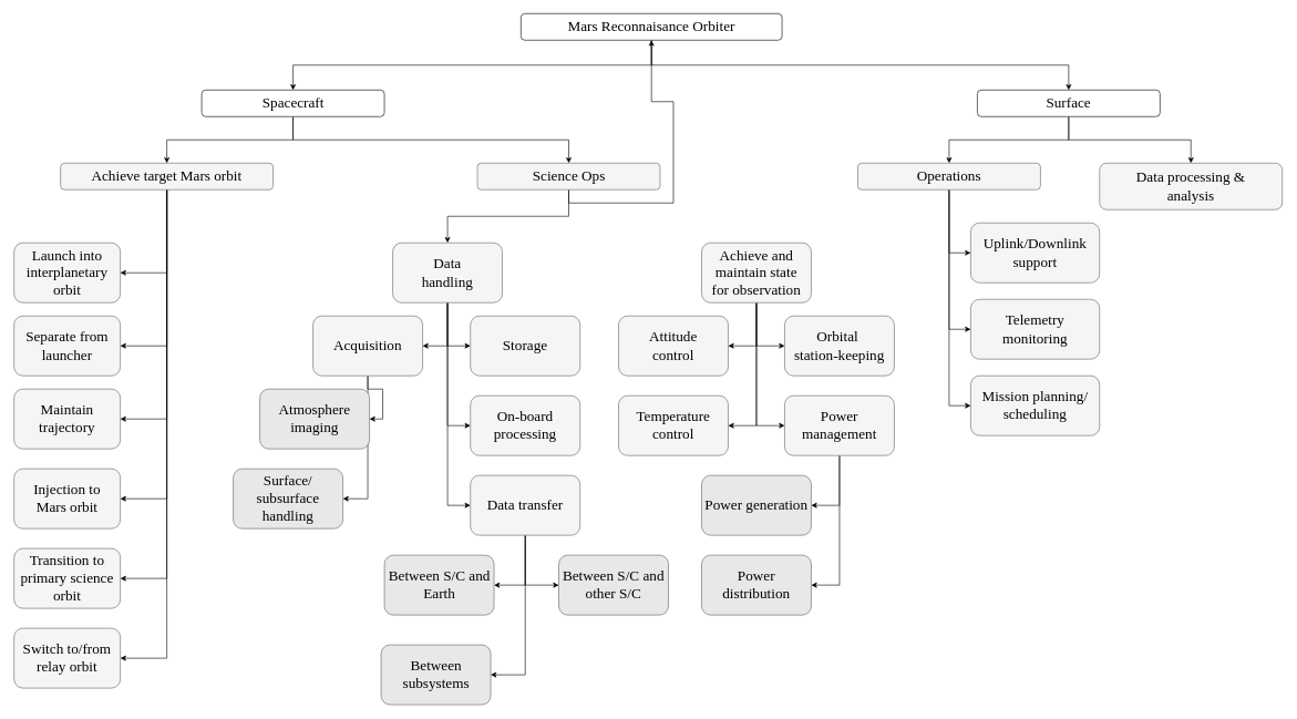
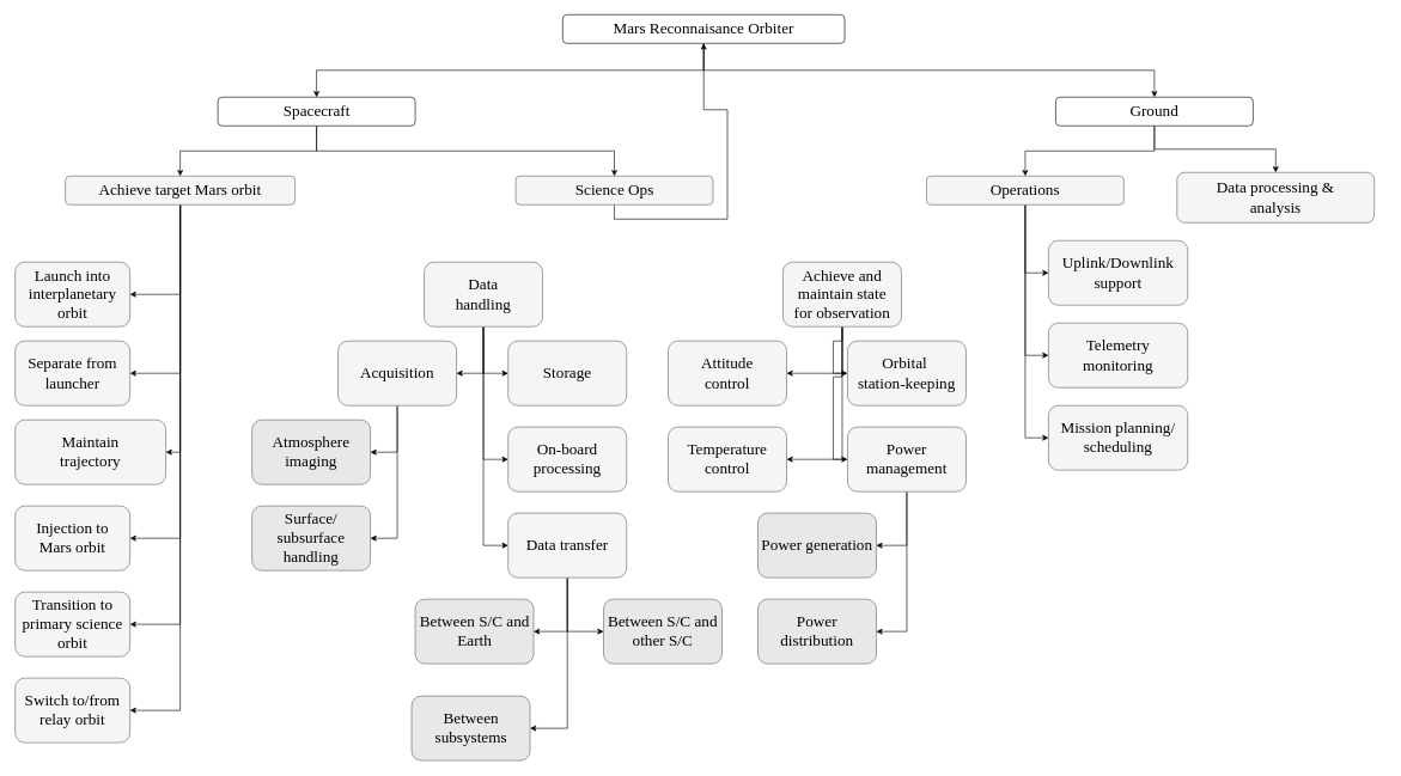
  <mxCell id="0" style=";html=1;" />
  <mxCell id="1" style=";html=1;" parent="0" />
  <mxCell id="2" style="edgeStyle=orthogonalEdgeStyle;rounded=0;orthogonalLoop=1;jettySize=auto;html=1;exitX=0.5;exitY=1;exitDx=0;exitDy=0;entryX=0.5;entryY=0;entryDx=0;entryDy=0;" edge="1" parent="1" source="4" target="56"><mxGeometry relative="1" as="geometry" /></mxCell>
  <mxCell id="3" style="edgeStyle=orthogonalEdgeStyle;rounded=0;orthogonalLoop=1;jettySize=auto;html=1;exitX=0.5;exitY=1;exitDx=0;exitDy=0;entryX=0.5;entryY=0;entryDx=0;entryDy=0;" edge="1" parent="1" source="4" target="53"><mxGeometry relative="1" as="geometry" /></mxCell>
  <mxCell id="4" value="Mars Reconnaisance Orbiter" style="whiteSpace=wrap;html=1;rounded=1;shadow=0;strokeWidth=1;fontSize=22;align=center;fontFamily=CMU Serif;fontSource=https%3A%2F%2Ffont.download%2Ffont%2Fcmu-serif;" parent="1" vertex="1"><mxGeometry x="783" y="20" width="393" height="40" as="geometry" /></mxCell>
- <mxCell id="5" style="edgeStyle=orthogonalEdgeStyle;rounded=0;orthogonalLoop=1;jettySize=auto;html=1;exitX=0.5;exitY=1;exitDx=0;exitDy=0;entryX=0.5;entryY=0;entryDx=0;entryDy=0;" edge="1" parent="1" source="7" target="23"><mxGeometry relative="1" as="geometry" /></mxCell>
  <mxCell id="6" style="edgeStyle=orthogonalEdgeStyle;rounded=0;orthogonalLoop=1;jettySize=auto;html=1;exitX=0.5;exitY=1;exitDx=0;exitDy=0;" edge="1" parent="1" source="7" target="4"><mxGeometry relative="1" as="geometry" /></mxCell>
  <mxCell id="7" value="Science Ops" style="whiteSpace=wrap;html=1;rounded=1;shadow=0;strokeWidth=1;fontSize=22;align=center;fillColor=#f5f5f5;strokeColor=#666666;fontFamily=CMU Serif;fontSource=https%3A%2F%2Ffont.download%2Ffont%2Fcmu-serif;" parent="1" vertex="1"><mxGeometry x="717.5" y="245" width="275" height="40" as="geometry" /></mxCell>
  <mxCell id="8" style="edgeStyle=orthogonalEdgeStyle;rounded=0;orthogonalLoop=1;jettySize=auto;html=1;exitX=0.5;exitY=1;exitDx=0;exitDy=0;entryX=1;entryY=0.5;entryDx=0;entryDy=0;" edge="1" parent="1" source="14" target="16"><mxGeometry relative="1" as="geometry" /></mxCell>
  <mxCell id="9" style="edgeStyle=orthogonalEdgeStyle;rounded=0;orthogonalLoop=1;jettySize=auto;html=1;exitX=0.5;exitY=1;exitDx=0;exitDy=0;entryX=1;entryY=0.5;entryDx=0;entryDy=0;" edge="1" parent="1" source="14" target="15"><mxGeometry relative="1" as="geometry" /></mxCell>
  <mxCell id="10" style="edgeStyle=orthogonalEdgeStyle;rounded=0;orthogonalLoop=1;jettySize=auto;html=1;exitX=0.5;exitY=1;exitDx=0;exitDy=0;entryX=1;entryY=0.5;entryDx=0;entryDy=0;" edge="1" parent="1" source="14" target="17"><mxGeometry relative="1" as="geometry" /></mxCell>
  <mxCell id="11" style="edgeStyle=orthogonalEdgeStyle;rounded=0;orthogonalLoop=1;jettySize=auto;html=1;exitX=0.5;exitY=1;exitDx=0;exitDy=0;entryX=1;entryY=0.5;entryDx=0;entryDy=0;" edge="1" parent="1" source="14" target="18"><mxGeometry relative="1" as="geometry" /></mxCell>
  <mxCell id="12" style="edgeStyle=orthogonalEdgeStyle;rounded=0;orthogonalLoop=1;jettySize=auto;html=1;exitX=0.5;exitY=1;exitDx=0;exitDy=0;entryX=1;entryY=0.5;entryDx=0;entryDy=0;" edge="1" parent="1" source="14" target="62"><mxGeometry relative="1" as="geometry" /></mxCell>
  <mxCell id="13" style="edgeStyle=orthogonalEdgeStyle;rounded=0;orthogonalLoop=1;jettySize=auto;html=1;exitX=0.5;exitY=1;exitDx=0;exitDy=0;entryX=1;entryY=0.5;entryDx=0;entryDy=0;" edge="1" parent="1" source="14" target="67"><mxGeometry relative="1" as="geometry" /></mxCell>
  <mxCell id="14" value="Achieve target Mars orbit" style="whiteSpace=wrap;html=1;rounded=1;shadow=0;strokeWidth=1;fontSize=22;align=center;fillColor=#f5f5f5;strokeColor=#666666;fontFamily=CMU Serif;fontSource=https%3A%2F%2Ffont.download%2Ffont%2Fcmu-serif;" parent="1" vertex="1"><mxGeometry x="90" y="245" width="320" height="40" as="geometry" /></mxCell>
  <mxCell id="15" value="Launch into interplanetary orbit" style="whiteSpace=wrap;html=1;rounded=1;shadow=0;strokeWidth=1;fontSize=22;align=center;fillColor=#f5f5f5;strokeColor=#666666;fontFamily=CMU Serif;fontSource=https%3A%2F%2Ffont.download%2Ffont%2Fcmu-serif;" vertex="1" parent="1"><mxGeometry x="20" y="365" width="160" height="90" as="geometry" /></mxCell>
- <mxCell id="16" value="Maintain&lt;br&gt;trajectory" style="whiteSpace=wrap;html=1;rounded=1;shadow=0;strokeWidth=1;fontSize=22;align=center;fillColor=#f5f5f5;strokeColor=#666666;fontFamily=CMU Serif;fontSource=https%3A%2F%2Ffont.download%2Ffont%2Fcmu-serif;" vertex="1" parent="1"><mxGeometry x="20" y="585" width="160" height="90" as="geometry" /></mxCell>
+ <mxCell id="16" value="Maintain&lt;br&gt;trajectory" style="whiteSpace=wrap;html=1;rounded=1;shadow=0;strokeWidth=1;fontSize=22;align=center;fillColor=#f5f5f5;strokeColor=#666666;fontFamily=CMU Serif;fontSource=https%3A%2F%2Ffont.download%2Ffont%2Fcmu-serif;" vertex="1" parent="1"><mxGeometry x="20" y="585" width="210" height="90" as="geometry" /></mxCell>
  <mxCell id="17" value="Injection to&lt;div&gt;Mars orbit&lt;/div&gt;" style="whiteSpace=wrap;html=1;rounded=1;shadow=0;strokeWidth=1;fontSize=22;align=center;fillColor=#f5f5f5;strokeColor=#666666;fontFamily=CMU Serif;fontSource=https%3A%2F%2Ffont.download%2Ffont%2Fcmu-serif;" vertex="1" parent="1"><mxGeometry x="20" y="705" width="160" height="90" as="geometry" /></mxCell>
  <mxCell id="18" value="Separate from&lt;div&gt;launcher&lt;/div&gt;" style="whiteSpace=wrap;html=1;rounded=1;shadow=0;strokeWidth=1;fontSize=22;align=center;fillColor=#f5f5f5;strokeColor=#666666;fontFamily=CMU Serif;fontSource=https%3A%2F%2Ffont.download%2Ffont%2Fcmu-serif;" vertex="1" parent="1"><mxGeometry x="20" y="475" width="160" height="90" as="geometry" /></mxCell>
  <mxCell id="19" style="edgeStyle=orthogonalEdgeStyle;rounded=0;orthogonalLoop=1;jettySize=auto;html=1;exitX=0.5;exitY=1;exitDx=0;exitDy=0;entryX=1;entryY=0.5;entryDx=0;entryDy=0;" edge="1" parent="1" source="23" target="31"><mxGeometry relative="1" as="geometry" /></mxCell>
  <mxCell id="20" style="edgeStyle=orthogonalEdgeStyle;rounded=0;orthogonalLoop=1;jettySize=auto;html=1;exitX=0.5;exitY=1;exitDx=0;exitDy=0;entryX=0;entryY=0.5;entryDx=0;entryDy=0;" edge="1" parent="1" source="23" target="32"><mxGeometry relative="1" as="geometry" /></mxCell>
  <mxCell id="21" style="edgeStyle=orthogonalEdgeStyle;rounded=0;orthogonalLoop=1;jettySize=auto;html=1;exitX=0.5;exitY=1;exitDx=0;exitDy=0;entryX=0;entryY=0.5;entryDx=0;entryDy=0;" edge="1" parent="1" source="23" target="33"><mxGeometry relative="1" as="geometry" /></mxCell>
  <mxCell id="22" style="edgeStyle=orthogonalEdgeStyle;rounded=0;orthogonalLoop=1;jettySize=auto;html=1;exitX=0.5;exitY=1;exitDx=0;exitDy=0;entryX=0;entryY=0.5;entryDx=0;entryDy=0;" edge="1" parent="1" source="23" target="39"><mxGeometry relative="1" as="geometry" /></mxCell>
  <mxCell id="23" value="Data&lt;div&gt;handling&lt;/div&gt;" style="whiteSpace=wrap;html=1;rounded=1;shadow=0;strokeWidth=1;fontSize=22;align=center;fillColor=#f5f5f5;strokeColor=#666666;fontFamily=CMU Serif;fontSource=https%3A%2F%2Ffont.download%2Ffont%2Fcmu-serif;" vertex="1" parent="1"><mxGeometry x="590" y="365" width="165" height="90" as="geometry" /></mxCell>
  <mxCell id="24" style="edgeStyle=orthogonalEdgeStyle;rounded=0;orthogonalLoop=1;jettySize=auto;html=1;exitX=0.5;exitY=1;exitDx=0;exitDy=0;entryX=0;entryY=0.5;entryDx=0;entryDy=0;" edge="1" parent="1" source="28" target="43"><mxGeometry relative="1" as="geometry" /></mxCell>
  <mxCell id="25" style="edgeStyle=orthogonalEdgeStyle;rounded=0;orthogonalLoop=1;jettySize=auto;html=1;exitX=0.5;exitY=1;exitDx=0;exitDy=0;entryX=0;entryY=0.5;entryDx=0;entryDy=0;" edge="1" parent="1" source="28" target="46"><mxGeometry relative="1" as="geometry" /></mxCell>
  <mxCell id="26" style="edgeStyle=orthogonalEdgeStyle;rounded=0;orthogonalLoop=1;jettySize=auto;html=1;exitX=0.5;exitY=1;exitDx=0;exitDy=0;entryX=1;entryY=0.5;entryDx=0;entryDy=0;" edge="1" parent="1" source="28" target="47"><mxGeometry relative="1" as="geometry" /></mxCell>
  <mxCell id="27" style="edgeStyle=orthogonalEdgeStyle;rounded=0;orthogonalLoop=1;jettySize=auto;html=1;exitX=0.5;exitY=1;exitDx=0;exitDy=0;entryX=1;entryY=0.5;entryDx=0;entryDy=0;" edge="1" parent="1" source="28" target="48"><mxGeometry relative="1" as="geometry" /></mxCell>
- <mxCell id="28" value="Achieve and maintain state&lt;div&gt;for observation&lt;/div&gt;" style="whiteSpace=wrap;html=1;rounded=1;shadow=0;strokeWidth=1;fontSize=22;align=center;fillColor=#f5f5f5;strokeColor=#666666;fontFamily=CMU Serif;fontSource=https%3A%2F%2Ffont.download%2Ffont%2Fcmu-serif;" vertex="1" parent="1"><mxGeometry x="1055" y="365" width="165" height="90" as="geometry" /></mxCell>
+ <mxCell id="28" value="Achieve and maintain state&lt;div&gt;for observation&lt;/div&gt;" style="whiteSpace=wrap;html=1;rounded=1;shadow=0;strokeWidth=1;fontSize=22;align=center;fillColor=#f5f5f5;strokeColor=#666666;fontFamily=CMU Serif;fontSource=https%3A%2F%2Ffont.download%2Ffont%2Fcmu-serif;" vertex="1" parent="1"><mxGeometry x="1090" y="365" width="165" height="90" as="geometry" /></mxCell>
  <mxCell id="29" style="edgeStyle=orthogonalEdgeStyle;rounded=0;orthogonalLoop=1;jettySize=auto;html=1;exitX=0.5;exitY=1;exitDx=0;exitDy=0;entryX=1;entryY=0.5;entryDx=0;entryDy=0;" edge="1" parent="1" source="31" target="34"><mxGeometry relative="1" as="geometry" /></mxCell>
  <mxCell id="30" style="edgeStyle=orthogonalEdgeStyle;rounded=0;orthogonalLoop=1;jettySize=auto;html=1;exitX=0.5;exitY=1;exitDx=0;exitDy=0;entryX=1;entryY=0.5;entryDx=0;entryDy=0;" edge="1" parent="1" source="31" target="35"><mxGeometry relative="1" as="geometry" /></mxCell>
  <mxCell id="31" value="Acquisition" style="whiteSpace=wrap;html=1;rounded=1;shadow=0;strokeWidth=1;fontSize=22;align=center;fillColor=#f5f5f5;strokeColor=#666666;fontFamily=CMU Serif;fontSource=https%3A%2F%2Ffont.download%2Ffont%2Fcmu-serif;" vertex="1" parent="1"><mxGeometry x="470" y="475" width="165" height="90" as="geometry" /></mxCell>
  <mxCell id="32" value="Storage" style="whiteSpace=wrap;html=1;rounded=1;shadow=0;strokeWidth=1;fontSize=22;align=center;fillColor=#f5f5f5;strokeColor=#666666;fontFamily=CMU Serif;fontSource=https%3A%2F%2Ffont.download%2Ffont%2Fcmu-serif;" vertex="1" parent="1"><mxGeometry x="707" y="475" width="165" height="90" as="geometry" /></mxCell>
  <mxCell id="33" value="On-board processing" style="whiteSpace=wrap;html=1;rounded=1;shadow=0;strokeWidth=1;fontSize=22;align=center;fillColor=#f5f5f5;strokeColor=#666666;fontFamily=CMU Serif;fontSource=https%3A%2F%2Ffont.download%2Ffont%2Fcmu-serif;" vertex="1" parent="1"><mxGeometry x="707" y="595" width="165" height="90" as="geometry" /></mxCell>
- <mxCell id="34" value="Atmosphere&lt;div&gt;imaging&lt;/div&gt;" style="whiteSpace=wrap;html=1;rounded=1;shadow=0;strokeWidth=1;fontSize=22;align=center;fontFamily=CMU Serif;fontSource=https%3A%2F%2Ffont.download%2Ffont%2Fcmu-serif;fillColor=light-dark(#e8e8e8, #1E1E1E);strokeColor=#666666;fontColor=light-dark(#000000, #c1c1c1);gradientColor=none;fillStyle=auto;" vertex="1" parent="1"><mxGeometry x="390" y="585" width="165" height="90" as="geometry" /></mxCell>
+ <mxCell id="34" value="Atmosphere&lt;div&gt;imaging&lt;/div&gt;" style="whiteSpace=wrap;html=1;rounded=1;shadow=0;strokeWidth=1;fontSize=22;align=center;fontFamily=CMU Serif;fontSource=https%3A%2F%2Ffont.download%2Ffont%2Fcmu-serif;fillColor=light-dark(#e8e8e8, #1E1E1E);strokeColor=#666666;fontColor=light-dark(#000000, #c1c1c1);gradientColor=none;fillStyle=auto;" vertex="1" parent="1"><mxGeometry x="350" y="585" width="165" height="90" as="geometry" /></mxCell>
  <mxCell id="35" value="Surface/&lt;div&gt;subsurface handling&lt;/div&gt;" style="whiteSpace=wrap;html=1;rounded=1;shadow=0;strokeWidth=1;fontSize=22;align=center;fontFamily=CMU Serif;fontSource=https%3A%2F%2Ffont.download%2Ffont%2Fcmu-serif;fillColor=light-dark(#E8E8E8,#1E1E1E);strokeColor=#666666;fontColor=light-dark(#000000, #c1c1c1);gradientColor=none;fillStyle=auto;" vertex="1" parent="1"><mxGeometry x="350" y="705" width="165" height="90" as="geometry" /></mxCell>
  <mxCell id="36" style="edgeStyle=orthogonalEdgeStyle;rounded=0;orthogonalLoop=1;jettySize=auto;html=1;exitX=0.5;exitY=1;exitDx=0;exitDy=0;entryX=1;entryY=0.5;entryDx=0;entryDy=0;" edge="1" parent="1" source="39" target="40"><mxGeometry relative="1" as="geometry" /></mxCell>
  <mxCell id="37" style="edgeStyle=orthogonalEdgeStyle;rounded=0;orthogonalLoop=1;jettySize=auto;html=1;exitX=0.5;exitY=1;exitDx=0;exitDy=0;entryX=1;entryY=0.5;entryDx=0;entryDy=0;" edge="1" parent="1" source="39" target="41"><mxGeometry relative="1" as="geometry" /></mxCell>
  <mxCell id="38" style="edgeStyle=orthogonalEdgeStyle;rounded=0;orthogonalLoop=1;jettySize=auto;html=1;exitX=0.5;exitY=1;exitDx=0;exitDy=0;entryX=0;entryY=0.5;entryDx=0;entryDy=0;" edge="1" parent="1" source="39" target="42"><mxGeometry relative="1" as="geometry" /></mxCell>
  <mxCell id="39" value="Data transfer" style="whiteSpace=wrap;html=1;rounded=1;shadow=0;strokeWidth=1;fontSize=22;align=center;fillColor=#f5f5f5;strokeColor=#666666;fontFamily=CMU Serif;fontSource=https%3A%2F%2Ffont.download%2Ffont%2Fcmu-serif;" vertex="1" parent="1"><mxGeometry x="707" y="715" width="165" height="90" as="geometry" /></mxCell>
  <mxCell id="40" value="Between S/C and Earth" style="whiteSpace=wrap;html=1;rounded=1;shadow=0;strokeWidth=1;fontSize=22;align=center;fontFamily=CMU Serif;fontSource=https%3A%2F%2Ffont.download%2Ffont%2Fcmu-serif;fillColor=#E8E8E8;fontColor=light-dark(#000000, #c1c1c1);strokeColor=#666666;" vertex="1" parent="1"><mxGeometry x="577.5" y="835" width="165" height="90" as="geometry" /></mxCell>
  <mxCell id="41" value="Between subsystems" style="whiteSpace=wrap;html=1;rounded=1;shadow=0;strokeWidth=1;fontSize=22;align=center;fontFamily=CMU Serif;fontSource=https%3A%2F%2Ffont.download%2Ffont%2Fcmu-serif;fillColor=#E8E8E8;fontColor=light-dark(#000000, #c1c1c1);strokeColor=#666666;" vertex="1" parent="1"><mxGeometry x="572.5" y="970" width="165" height="90" as="geometry" /></mxCell>
  <mxCell id="42" value="Between S/C and other S/C" style="whiteSpace=wrap;html=1;rounded=1;shadow=0;strokeWidth=1;fontSize=22;align=center;fontFamily=CMU Serif;fontSource=https%3A%2F%2Ffont.download%2Ffont%2Fcmu-serif;fillColor=#E8E8E8;fontColor=light-dark(#000000, #c1c1c1);strokeColor=#666666;" vertex="1" parent="1"><mxGeometry x="840" y="835" width="165" height="90" as="geometry" /></mxCell>
  <mxCell id="43" value="Orbital&amp;nbsp;&lt;div&gt;station-keeping&lt;/div&gt;" style="whiteSpace=wrap;html=1;rounded=1;shadow=0;strokeWidth=1;fontSize=22;align=center;fillColor=#f5f5f5;strokeColor=#666666;fontFamily=CMU Serif;fontSource=https%3A%2F%2Ffont.download%2Ffont%2Fcmu-serif;" vertex="1" parent="1"><mxGeometry x="1180" y="475" width="165" height="90" as="geometry" /></mxCell>
  <mxCell id="44" style="edgeStyle=orthogonalEdgeStyle;rounded=0;orthogonalLoop=1;jettySize=auto;html=1;exitX=0.5;exitY=1;exitDx=0;exitDy=0;entryX=1;entryY=0.5;entryDx=0;entryDy=0;" edge="1" parent="1" source="46" target="50"><mxGeometry relative="1" as="geometry" /></mxCell>
  <mxCell id="45" style="edgeStyle=orthogonalEdgeStyle;rounded=0;orthogonalLoop=1;jettySize=auto;html=1;exitX=0.5;exitY=1;exitDx=0;exitDy=0;entryX=1;entryY=0.5;entryDx=0;entryDy=0;" edge="1" parent="1" source="46" target="49"><mxGeometry relative="1" as="geometry" /></mxCell>
  <mxCell id="46" value="Power&lt;div&gt;management&lt;/div&gt;" style="whiteSpace=wrap;html=1;rounded=1;shadow=0;strokeWidth=1;fontSize=22;align=center;fillColor=#f5f5f5;strokeColor=#666666;fontFamily=CMU Serif;fontSource=https%3A%2F%2Ffont.download%2Ffont%2Fcmu-serif;" vertex="1" parent="1"><mxGeometry x="1180" y="595" width="165" height="90" as="geometry" /></mxCell>
  <mxCell id="47" value="Attitude&lt;div&gt;control&lt;/div&gt;" style="whiteSpace=wrap;html=1;rounded=1;shadow=0;strokeWidth=1;fontSize=22;align=center;fillColor=#f5f5f5;strokeColor=#666666;fontFamily=CMU Serif;fontSource=https%3A%2F%2Ffont.download%2Ffont%2Fcmu-serif;" vertex="1" parent="1"><mxGeometry x="930" y="475" width="165" height="90" as="geometry" /></mxCell>
  <mxCell id="48" value="Temperature control" style="whiteSpace=wrap;html=1;rounded=1;shadow=0;strokeWidth=1;fontSize=22;align=center;fillColor=#f5f5f5;strokeColor=#666666;fontFamily=CMU Serif;fontSource=https%3A%2F%2Ffont.download%2Ffont%2Fcmu-serif;" vertex="1" parent="1"><mxGeometry x="930" y="595" width="165" height="90" as="geometry" /></mxCell>
  <mxCell id="49" value="Power generation" style="whiteSpace=wrap;html=1;rounded=1;shadow=0;strokeWidth=1;fontSize=22;align=center;fillColor=#E8E8E8;strokeColor=#666666;fontFamily=CMU Serif;fontSource=https%3A%2F%2Ffont.download%2Ffont%2Fcmu-serif;" vertex="1" parent="1"><mxGeometry x="1055" y="715" width="165" height="90" as="geometry" /></mxCell>
  <mxCell id="50" value="Power distribution" style="whiteSpace=wrap;html=1;rounded=1;shadow=0;strokeWidth=1;fontSize=22;align=center;fillColor=#E8E8E8;strokeColor=#666666;fontFamily=CMU Serif;fontSource=https%3A%2F%2Ffont.download%2Ffont%2Fcmu-serif;" vertex="1" parent="1"><mxGeometry x="1055" y="835" width="165" height="90" as="geometry" /></mxCell>
  <mxCell id="51" style="edgeStyle=orthogonalEdgeStyle;rounded=0;orthogonalLoop=1;jettySize=auto;html=1;exitX=0.5;exitY=1;exitDx=0;exitDy=0;entryX=0.5;entryY=0;entryDx=0;entryDy=0;" edge="1" parent="1" source="53" target="60"><mxGeometry relative="1" as="geometry" /></mxCell>
  <mxCell id="52" style="edgeStyle=orthogonalEdgeStyle;rounded=0;orthogonalLoop=1;jettySize=auto;html=1;exitX=0.5;exitY=1;exitDx=0;exitDy=0;entryX=0.5;entryY=0;entryDx=0;entryDy=0;" edge="1" parent="1" source="53" target="61"><mxGeometry relative="1" as="geometry" /></mxCell>
- <mxCell id="53" value="Surface" style="whiteSpace=wrap;html=1;rounded=1;shadow=0;strokeWidth=1;fontSize=22;align=center;fontFamily=CMU Serif;fontSource=https%3A%2F%2Ffont.download%2Ffont%2Fcmu-serif;" vertex="1" parent="1"><mxGeometry x="1470" y="135" width="275" height="40" as="geometry" /></mxCell>
+ <mxCell id="53" value="Ground" style="whiteSpace=wrap;html=1;rounded=1;shadow=0;strokeWidth=1;fontSize=22;align=center;fontFamily=CMU Serif;fontSource=https%3A%2F%2Ffont.download%2Ffont%2Fcmu-serif;" vertex="1" parent="1"><mxGeometry x="1470" y="135" width="275" height="40" as="geometry" /></mxCell>
  <mxCell id="54" style="edgeStyle=orthogonalEdgeStyle;rounded=0;orthogonalLoop=1;jettySize=auto;html=1;exitX=0.5;exitY=1;exitDx=0;exitDy=0;entryX=0.5;entryY=0;entryDx=0;entryDy=0;" edge="1" parent="1" source="56" target="14"><mxGeometry relative="1" as="geometry" /></mxCell>
  <mxCell id="55" style="edgeStyle=orthogonalEdgeStyle;rounded=0;orthogonalLoop=1;jettySize=auto;html=1;exitX=0.5;exitY=1;exitDx=0;exitDy=0;entryX=0.5;entryY=0;entryDx=0;entryDy=0;" edge="1" parent="1" source="56" target="7"><mxGeometry relative="1" as="geometry" /></mxCell>
  <mxCell id="56" value="Spacecraft" style="whiteSpace=wrap;html=1;rounded=1;shadow=0;strokeWidth=1;fontSize=22;align=center;fontFamily=CMU Serif;fontSource=https%3A%2F%2Ffont.download%2Ffont%2Fcmu-serif;" vertex="1" parent="1"><mxGeometry x="302.5" y="135" width="275" height="40" as="geometry" /></mxCell>
  <mxCell id="57" style="edgeStyle=orthogonalEdgeStyle;rounded=0;orthogonalLoop=1;jettySize=auto;html=1;exitX=0.5;exitY=1;exitDx=0;exitDy=0;entryX=0;entryY=0.5;entryDx=0;entryDy=0;" edge="1" parent="1" source="60" target="64"><mxGeometry relative="1" as="geometry" /></mxCell>
  <mxCell id="58" style="edgeStyle=orthogonalEdgeStyle;rounded=0;orthogonalLoop=1;jettySize=auto;html=1;exitX=0.5;exitY=1;exitDx=0;exitDy=0;entryX=0;entryY=0.5;entryDx=0;entryDy=0;" edge="1" parent="1" source="60" target="65"><mxGeometry relative="1" as="geometry" /></mxCell>
  <mxCell id="59" style="edgeStyle=orthogonalEdgeStyle;rounded=0;orthogonalLoop=1;jettySize=auto;html=1;exitX=0.5;exitY=1;exitDx=0;exitDy=0;entryX=0;entryY=0.5;entryDx=0;entryDy=0;" edge="1" parent="1" source="60" target="66"><mxGeometry relative="1" as="geometry" /></mxCell>
  <mxCell id="60" value="Operations" style="whiteSpace=wrap;html=1;rounded=1;shadow=0;strokeWidth=1;fontSize=22;align=center;fillColor=#f5f5f5;strokeColor=#666666;fontFamily=CMU Serif;fontSource=https%3A%2F%2Ffont.download%2Ffont%2Fcmu-serif;" vertex="1" parent="1"><mxGeometry x="1290" y="245" width="275" height="40" as="geometry" /></mxCell>
- <mxCell id="61" value="Data processing &amp;amp;&lt;div&gt;analysis&lt;/div&gt;" style="whiteSpace=wrap;html=1;rounded=1;shadow=0;strokeWidth=1;fontSize=22;align=center;fillColor=#f5f5f5;strokeColor=#666666;fontFamily=CMU Serif;fontSource=https%3A%2F%2Ffont.download%2Ffont%2Fcmu-serif;" vertex="1" parent="1"><mxGeometry x="1654" y="245" width="275" height="70" as="geometry" /></mxCell>
+ <mxCell id="61" value="Data processing &amp;amp;&lt;div&gt;analysis&lt;/div&gt;" style="whiteSpace=wrap;html=1;rounded=1;shadow=0;strokeWidth=1;fontSize=22;align=center;fillColor=#f5f5f5;strokeColor=#666666;fontFamily=CMU Serif;fontSource=https%3A%2F%2Ffont.download%2Ffont%2Fcmu-serif;" vertex="1" parent="1"><mxGeometry x="1639" y="240" width="275" height="70" as="geometry" /></mxCell>
  <mxCell id="62" value="Transition to&lt;div&gt;primary science orbit&lt;/div&gt;" style="whiteSpace=wrap;html=1;rounded=1;shadow=0;strokeWidth=1;fontSize=22;align=center;fillColor=#f5f5f5;strokeColor=#666666;fontFamily=CMU Serif;fontSource=https%3A%2F%2Ffont.download%2Ffont%2Fcmu-serif;" vertex="1" parent="1"><mxGeometry x="20" y="825" width="160" height="90" as="geometry" /></mxCell>
  <mxCell id="63" value="" style="group" vertex="1" connectable="0" parent="1"><mxGeometry x="1460" y="335" width="194" height="320" as="geometry" /></mxCell>
  <mxCell id="64" value="Uplink/Downlink&lt;div&gt;support&lt;/div&gt;" style="whiteSpace=wrap;html=1;rounded=1;shadow=0;strokeWidth=1;fontSize=22;align=center;fillColor=#f5f5f5;strokeColor=#666666;fontFamily=CMU Serif;fontSource=https%3A%2F%2Ffont.download%2Ffont%2Fcmu-serif;" vertex="1" parent="63"><mxGeometry width="194" height="90" as="geometry" /></mxCell>
  <mxCell id="65" value="Telemetry monitoring" style="whiteSpace=wrap;html=1;rounded=1;shadow=0;strokeWidth=1;fontSize=22;align=center;fillColor=#f5f5f5;strokeColor=#666666;fontFamily=CMU Serif;fontSource=https%3A%2F%2Ffont.download%2Ffont%2Fcmu-serif;" vertex="1" parent="63"><mxGeometry y="115" width="194" height="90" as="geometry" /></mxCell>
  <mxCell id="66" value="Mission planning/&lt;div&gt;scheduling&lt;/div&gt;" style="whiteSpace=wrap;html=1;rounded=1;shadow=0;strokeWidth=1;fontSize=22;align=center;fillColor=#f5f5f5;strokeColor=#666666;fontFamily=CMU Serif;fontSource=https%3A%2F%2Ffont.download%2Ffont%2Fcmu-serif;" vertex="1" parent="63"><mxGeometry y="230" width="194" height="90" as="geometry" /></mxCell>
  <mxCell id="67" value="Switch to/from&lt;div&gt;relay orbit&lt;/div&gt;" style="whiteSpace=wrap;html=1;rounded=1;shadow=0;strokeWidth=1;fontSize=22;align=center;fillColor=#f5f5f5;strokeColor=#666666;fontFamily=CMU Serif;fontSource=https%3A%2F%2Ffont.download%2Ffont%2Fcmu-serif;" vertex="1" parent="1"><mxGeometry x="20" y="945" width="160" height="90" as="geometry" /></mxCell>
